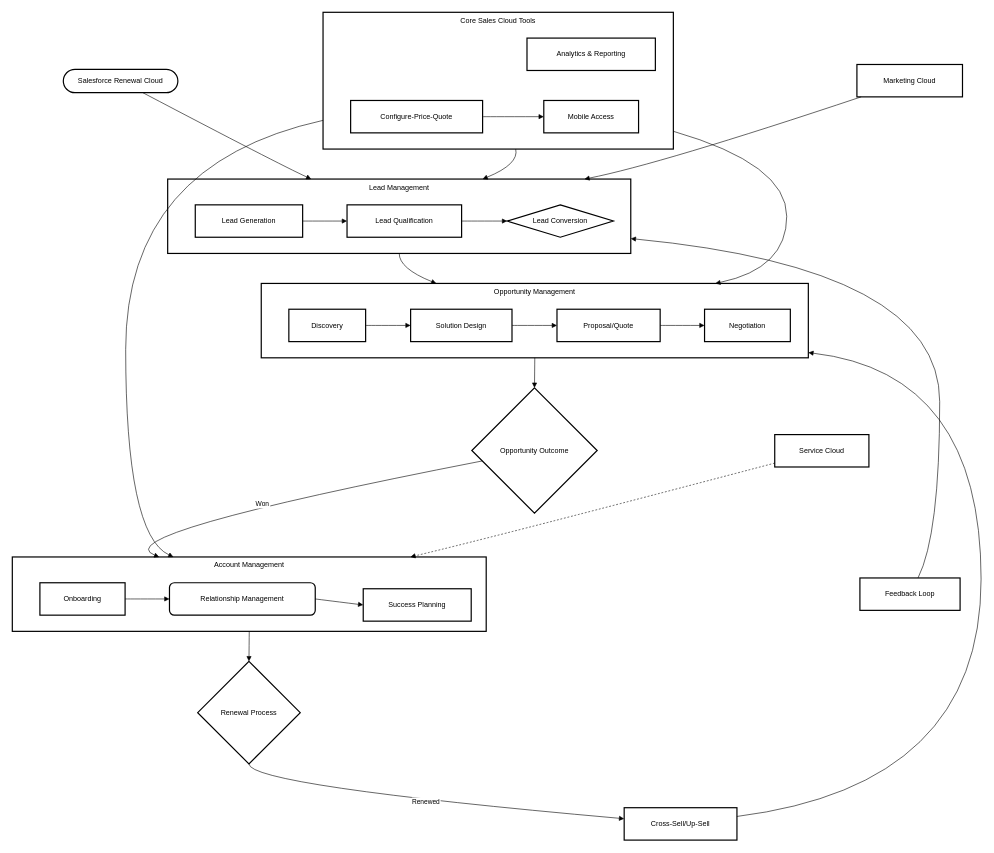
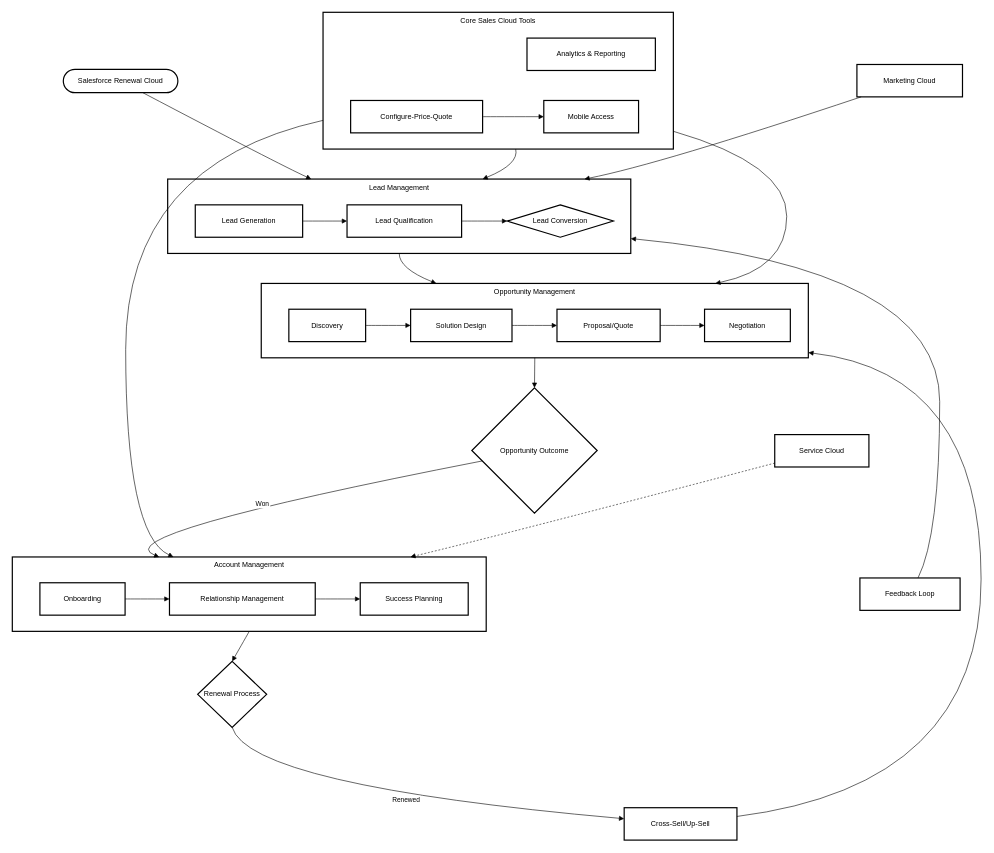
  <mxCell id="0" />
  <mxCell id="1" parent="0" />
  <mxCell id="2" value="Core Sales Cloud Tools" style="whiteSpace=wrap;strokeWidth=2;verticalAlign=top;" vertex="1" parent="1"><mxGeometry x="538" y="20" width="584" height="228" as="geometry" /></mxCell>
  <mxCell id="3" value="Analytics &amp; Reporting" style="whiteSpace=wrap;strokeWidth=2;" vertex="1" parent="2"><mxGeometry x="340" y="43" width="214" height="54" as="geometry" /></mxCell>
  <mxCell id="4" value="Configure-Price-Quote" style="whiteSpace=wrap;strokeWidth=2;" vertex="1" parent="2"><mxGeometry x="46" y="147" width="220" height="54" as="geometry" /></mxCell>
  <mxCell id="5" value="Mobile Access" style="whiteSpace=wrap;strokeWidth=2;" vertex="1" parent="2"><mxGeometry x="368" y="147" width="158" height="54" as="geometry" /></mxCell>
  <mxCell id="6" value="" style="curved=1;startArrow=none;endArrow=block;exitX=1;exitY=0.5;entryX=0;entryY=0.5;rounded=0;" edge="1" parent="2" source="4" target="5"><mxGeometry relative="1" as="geometry"><Array as="points" /></mxGeometry></mxCell>
  <mxCell id="7" value="Account Management" style="whiteSpace=wrap;strokeWidth=2;verticalAlign=top;" vertex="1" parent="1"><mxGeometry x="20" y="928" width="790" height="124" as="geometry" /></mxCell>
  <mxCell id="8" value="Onboarding" style="whiteSpace=wrap;strokeWidth=2;" vertex="1" parent="7"><mxGeometry x="46" y="43" width="142" height="54" as="geometry" /></mxCell>
- <mxCell id="9" value="Relationship Management" style="whiteSpace=wrap;strokeWidth=2;rounded=1;" vertex="1" parent="7"><mxGeometry x="262" y="43" width="243" height="54" as="geometry" /></mxCell>
- <mxCell id="10" value="Success Planning" style="whiteSpace=wrap;strokeWidth=2;" vertex="1" parent="7"><mxGeometry x="585" y="53" width="180" height="54" as="geometry" /></mxCell>
+ <mxCell id="9" value="Relationship Management" style="whiteSpace=wrap;strokeWidth=2;" vertex="1" parent="7"><mxGeometry x="262" y="43" width="243" height="54" as="geometry" /></mxCell>
+ <mxCell id="10" value="Success Planning" style="whiteSpace=wrap;strokeWidth=2;" vertex="1" parent="7"><mxGeometry x="580" y="43" width="180" height="54" as="geometry" /></mxCell>
  <mxCell id="11" value="" style="curved=1;startArrow=none;endArrow=block;exitX=1;exitY=0.5;entryX=0;entryY=0.5;rounded=0;" edge="1" parent="7" source="8" target="9"><mxGeometry relative="1" as="geometry"><Array as="points" /></mxGeometry></mxCell>
  <mxCell id="12" value="" style="curved=1;startArrow=none;endArrow=block;exitX=1;exitY=0.5;entryX=0;entryY=0.5;rounded=0;" edge="1" parent="7" source="9" target="10"><mxGeometry relative="1" as="geometry"><Array as="points" /></mxGeometry></mxCell>
  <mxCell id="13" value="Opportunity Management" style="whiteSpace=wrap;strokeWidth=2;verticalAlign=top;" vertex="1" parent="1"><mxGeometry x="435" y="472" width="912" height="124" as="geometry" /></mxCell>
  <mxCell id="14" value="Discovery" style="whiteSpace=wrap;strokeWidth=2;" vertex="1" parent="13"><mxGeometry x="46" y="43" width="128" height="54" as="geometry" /></mxCell>
  <mxCell id="15" value="Solution Design" style="whiteSpace=wrap;strokeWidth=2;" vertex="1" parent="13"><mxGeometry x="249" y="43" width="169" height="54" as="geometry" /></mxCell>
  <mxCell id="16" value="Proposal/Quote" style="whiteSpace=wrap;strokeWidth=2;" vertex="1" parent="13"><mxGeometry x="493" y="43" width="172" height="54" as="geometry" /></mxCell>
  <mxCell id="17" value="Negotiation" style="whiteSpace=wrap;strokeWidth=2;" vertex="1" parent="13"><mxGeometry x="739" y="43" width="143" height="54" as="geometry" /></mxCell>
  <mxCell id="18" value="" style="curved=1;startArrow=none;endArrow=block;exitX=1;exitY=0.5;entryX=0;entryY=0.5;rounded=0;" edge="1" parent="13" source="14" target="15"><mxGeometry relative="1" as="geometry"><Array as="points" /></mxGeometry></mxCell>
  <mxCell id="19" value="" style="curved=1;startArrow=none;endArrow=block;exitX=1;exitY=0.5;entryX=0;entryY=0.5;rounded=0;" edge="1" parent="13" source="15" target="16"><mxGeometry relative="1" as="geometry"><Array as="points" /></mxGeometry></mxCell>
  <mxCell id="20" value="" style="curved=1;startArrow=none;endArrow=block;exitX=1;exitY=0.5;entryX=0;entryY=0.5;rounded=0;" edge="1" parent="13" source="16" target="17"><mxGeometry relative="1" as="geometry"><Array as="points" /></mxGeometry></mxCell>
  <mxCell id="21" value="Lead Management" style="whiteSpace=wrap;strokeWidth=2;verticalAlign=top;" vertex="1" parent="1"><mxGeometry x="279" y="298" width="772" height="124" as="geometry" /></mxCell>
  <mxCell id="22" value="Lead Generation" style="whiteSpace=wrap;strokeWidth=2;" vertex="1" parent="21"><mxGeometry x="46" y="43" width="179" height="54" as="geometry" /></mxCell>
  <mxCell id="23" value="Lead Qualification" style="whiteSpace=wrap;strokeWidth=2;" vertex="1" parent="21"><mxGeometry x="299" y="43" width="191" height="54" as="geometry" /></mxCell>
  <mxCell id="24" value="Lead Conversion" style="rhombus;whiteSpace=wrap;strokeWidth=2;" vertex="1" parent="21"><mxGeometry x="566" y="43" width="177" height="54" as="geometry" /></mxCell>
  <mxCell id="25" value="" style="curved=1;startArrow=none;endArrow=block;exitX=1;exitY=0.5;entryX=0;entryY=0.5;rounded=0;" edge="1" parent="21" source="22" target="23"><mxGeometry relative="1" as="geometry"><Array as="points" /></mxGeometry></mxCell>
  <mxCell id="26" value="" style="curved=1;startArrow=none;endArrow=block;exitX=1;exitY=0.5;entryX=0;entryY=0.5;rounded=0;" edge="1" parent="21" source="23" target="24"><mxGeometry relative="1" as="geometry"><Array as="points" /></mxGeometry></mxCell>
  <mxCell id="27" value="Salesforce Renewal Cloud" style="rounded=1;whiteSpace=wrap;arcSize=50;strokeWidth=2;" vertex="1" parent="1"><mxGeometry x="105" y="115" width="191" height="39" as="geometry" /></mxCell>
  <mxCell id="28" value="Opportunity Outcome" style="rhombus;strokeWidth=2;whiteSpace=wrap;" vertex="1" parent="1"><mxGeometry x="786" y="646" width="209" height="209" as="geometry" /></mxCell>
  <mxCell id="29" value="Feedback Loop" style="whiteSpace=wrap;strokeWidth=2;" vertex="1" parent="1"><mxGeometry x="1433" y="963" width="167" height="54" as="geometry" /></mxCell>
- <mxCell id="30" value="Renewal Process" style="rhombus;strokeWidth=2;whiteSpace=wrap;" vertex="1" parent="1"><mxGeometry x="329" y="1102" width="171" height="171" as="geometry" /></mxCell>
+ <mxCell id="30" value="Renewal Process" style="rhombus;strokeWidth=2;whiteSpace=wrap;" vertex="1" parent="1"><mxGeometry x="329" y="1102" width="115" height="110" as="geometry" /></mxCell>
  <mxCell id="31" value="Cross-Sell/Up-Sell" style="whiteSpace=wrap;strokeWidth=2;" vertex="1" parent="1"><mxGeometry x="1040" y="1346" width="188" height="54" as="geometry" /></mxCell>
  <mxCell id="32" value="Marketing Cloud" style="whiteSpace=wrap;strokeWidth=2;" vertex="1" parent="1"><mxGeometry x="1428" y="107" width="176" height="54" as="geometry" /></mxCell>
  <mxCell id="33" value="Service Cloud" style="whiteSpace=wrap;strokeWidth=2;" vertex="1" parent="1"><mxGeometry x="1291" y="724" width="157" height="54" as="geometry" /></mxCell>
  <mxCell id="34" value="Renewed" style="curved=1;startArrow=none;endArrow=block;exitX=0.5;exitY=1;entryX=0;entryY=0.34;rounded=0;" edge="1" parent="1" source="30" target="31"><mxGeometry relative="1" as="geometry"><Array as="points"><mxPoint x="415" y="1309" /></Array></mxGeometry></mxCell>
  <mxCell id="35" value="" style="curved=1;startArrow=none;endArrow=block;exitX=0.69;exitY=0.99;entryX=0.31;entryY=0;rounded=0;" edge="1" parent="1" source="27" target="21"><mxGeometry relative="1" as="geometry"><Array as="points"><mxPoint x="464" y="273" /></Array></mxGeometry></mxCell>
  <mxCell id="36" value="" style="curved=1;startArrow=none;endArrow=block;exitX=0.5;exitY=1;entryX=0.32;entryY=0;rounded=0;" edge="1" parent="1" source="21" target="13"><mxGeometry relative="1" as="geometry"><Array as="points"><mxPoint x="665" y="447" /></Array></mxGeometry></mxCell>
  <mxCell id="37" value="" style="curved=1;startArrow=none;endArrow=block;exitX=0.5;exitY=1;entryX=0.5;entryY=0;rounded=0;" edge="1" parent="1" source="13" target="28"><mxGeometry relative="1" as="geometry"><Array as="points" /></mxGeometry></mxCell>
  <mxCell id="38" value="Won" style="curved=1;startArrow=none;endArrow=block;exitX=0;exitY=0.6;entryX=0.31;entryY=0;rounded=0;" edge="1" parent="1" source="28" target="7"><mxGeometry relative="1" as="geometry"><Array as="points"><mxPoint x="171" y="891" /></Array></mxGeometry></mxCell>
  <mxCell id="39" value="" style="curved=1;startArrow=none;endArrow=block;exitX=0.58;exitY=0;entryX=1;entryY=0.8;rounded=0;" edge="1" parent="1" source="29" target="21"><mxGeometry relative="1" as="geometry"><Array as="points"><mxPoint x="1566" y="891" /><mxPoint x="1566" y="447" /></Array></mxGeometry></mxCell>
  <mxCell id="40" value="" style="curved=1;startArrow=none;endArrow=block;exitX=0.5;exitY=1;entryX=0.5;entryY=0;rounded=0;" edge="1" parent="1" source="7" target="30"><mxGeometry relative="1" as="geometry"><Array as="points" /></mxGeometry></mxCell>
  <mxCell id="41" value="" style="curved=1;startArrow=none;endArrow=block;exitX=1;exitY=0.27;entryX=1;entryY=0.93;rounded=0;" edge="1" parent="1" source="31" target="13"><mxGeometry relative="1" as="geometry"><Array as="points"><mxPoint x="1635" y="1309" /><mxPoint x="1635" y="621" /></Array></mxGeometry></mxCell>
  <mxCell id="42" value="" style="curved=1;startArrow=none;endArrow=block;exitX=0.55;exitY=1;entryX=0.68;entryY=0;rounded=0;" edge="1" parent="1" source="2" target="21"><mxGeometry relative="1" as="geometry"><Array as="points"><mxPoint x="865" y="273" /></Array></mxGeometry></mxCell>
  <mxCell id="43" value="" style="curved=1;startArrow=none;endArrow=block;exitX=1;exitY=0.87;entryX=0.83;entryY=0;rounded=0;" edge="1" parent="1" source="2" target="13"><mxGeometry relative="1" as="geometry"><Array as="points"><mxPoint x="1311" y="273" /><mxPoint x="1311" y="447" /></Array></mxGeometry></mxCell>
  <mxCell id="44" value="" style="curved=1;startArrow=none;endArrow=block;exitX=0;exitY=0.79;entryX=0.34;entryY=0;rounded=0;" edge="1" parent="1" source="2" target="7"><mxGeometry relative="1" as="geometry"><Array as="points"><mxPoint x="209" y="273" /><mxPoint x="209" y="891" /></Array></mxGeometry></mxCell>
  <mxCell id="45" value="" style="curved=1;startArrow=none;endArrow=block;exitX=0.04;exitY=1;entryX=0.9;entryY=0;rounded=0;" edge="1" parent="1" source="32" target="21"><mxGeometry relative="1" as="geometry"><Array as="points"><mxPoint x="1100" y="273" /></Array></mxGeometry></mxCell>
  <mxCell id="46" value="" style="curved=1;startArrow=none;endArrow=block;exitX=0;exitY=0.88;entryX=0.84;entryY=0;rounded=0;dashed=1;" edge="1" parent="1" source="33" target="7"><mxGeometry relative="1" as="geometry"><Array as="points"><mxPoint x="838" y="891" /></Array></mxGeometry></mxCell>
